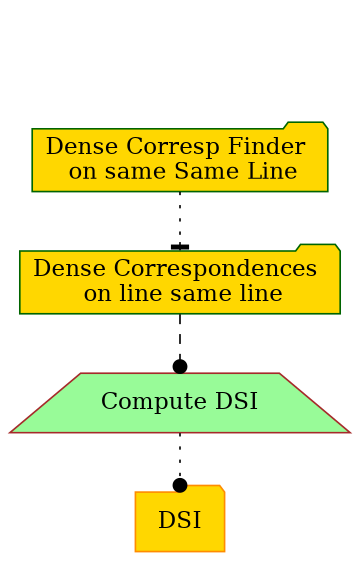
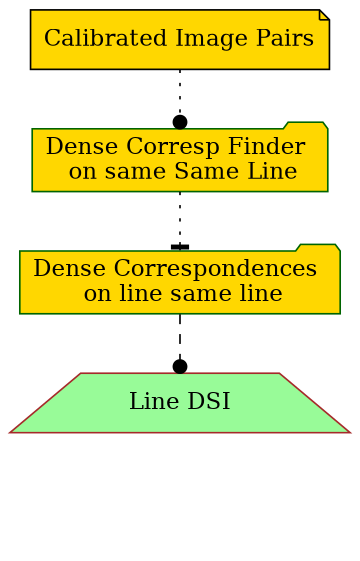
  digraph {
    node [color=darkgreen fillcolor=gold shape=folder style=filled]
    edge [arrowhead=dot style=dotted]
+   n1 [color=black label="Calibrated Image Pairs" shape=note]
    n2 [label="Dense Corresp Finder \n on same Same Line"]
    n3 [label="Dense Correspondences \n on line same line"]
-   n4 [color=brown fillcolor=palegreen label="Compute DSI" shape=trapezium]
-   n5 [color=darkorange label=DSI]
+   n4 [color=brown fillcolor=palegreen label="Line DSI" shape=trapezium]
+   n1 -> n2
    n2 -> n3 [arrowhead=tee]
    n3 -> n4 [style=dashed]
-   n4 -> n5
  }
